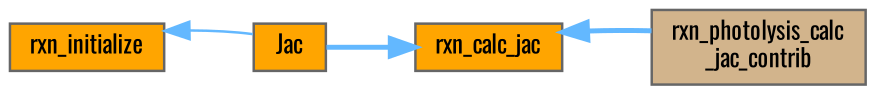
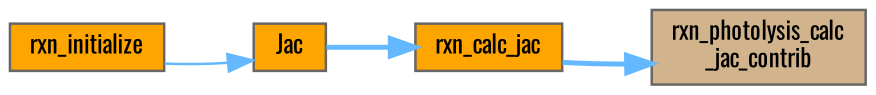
  digraph {
    fontname=Oswald
    rankdir=RL
    node [color=grey40 fillcolor=orange fontname=Oswald fontsize=10 shape=box style=filled]
    edge [color=steelblue1 dir=back fontname=Oswald fontsize=10 labelfontname=Helvetica labelfontsize=10 style=bold]
    n1 [color=gray40 fillcolor=tan fontcolor=black height=0.2 label="rxn_photolysis_calc\l_jac_contrib" width=0.4]
    n2 [height=0.2 label=rxn_calc_jac width=0.4]
    n3 [height=0.2 label=Jac width=0.4]
    n4 [height=0.2 label=rxn_initialize width=0.4]
-   n2 -> n1
+   n1 -> n2
    n2 -> n3
-   n4 -> n3 [style=solid]
+   n3 -> n4 [style=solid]
  }
